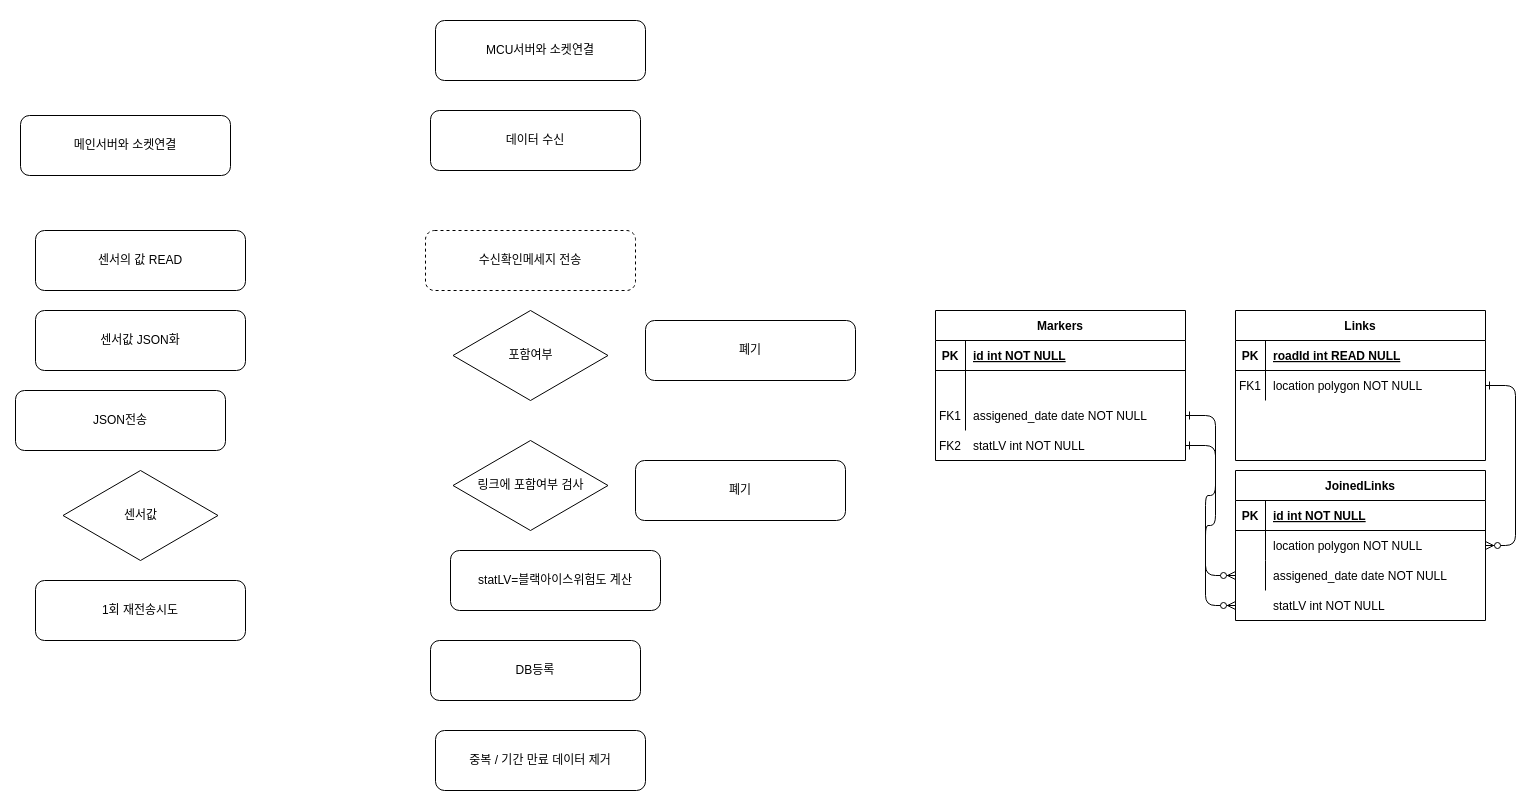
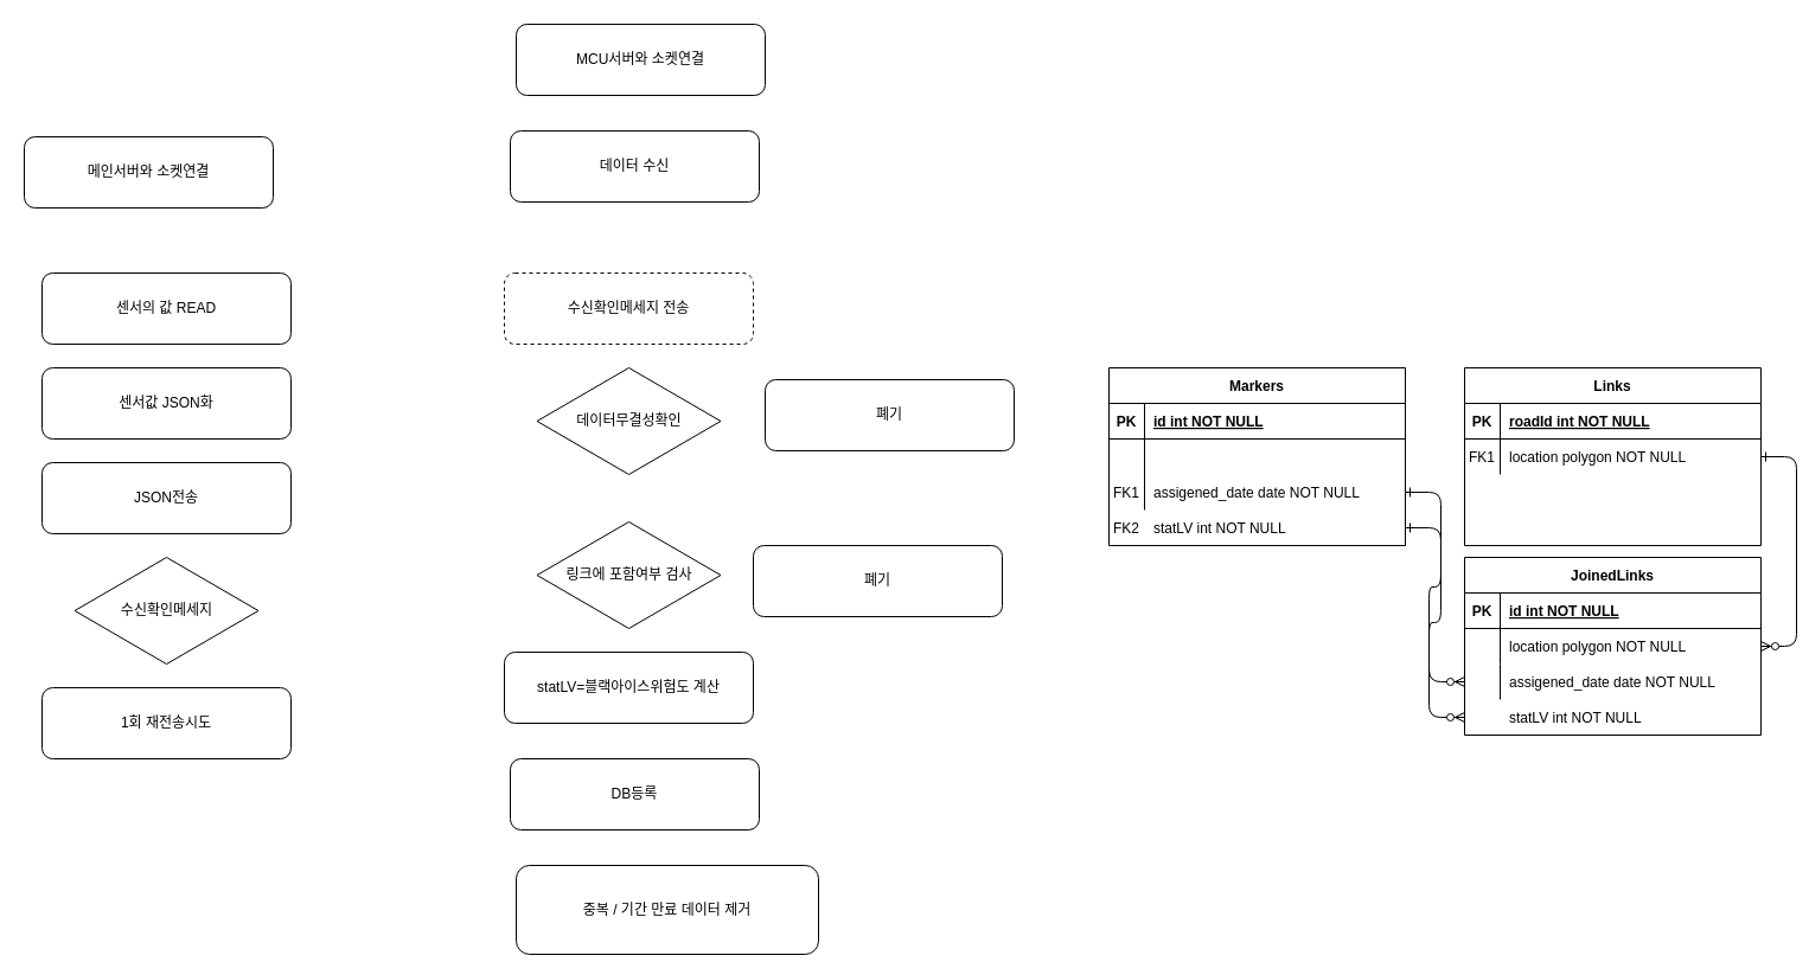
  <mxCell id="0" />
  <mxCell id="1" parent="0" />
  <mxCell id="2" value="" style="edgeStyle=entityRelationEdgeStyle;endArrow=ERzeroToMany;startArrow=ERone;endFill=1;startFill=0;exitX=1;exitY=0.5;exitDx=0;exitDy=0;" parent="1" source="7" target="14" edge="1"><mxGeometry width="100" height="100" relative="1" as="geometry"><mxPoint x="1185" y="370" as="sourcePoint" /><mxPoint x="1245" y="395" as="targetPoint" /></mxGeometry></mxCell>
  <mxCell id="3" value="Links" style="shape=table;startSize=30;container=1;collapsible=1;childLayout=tableLayout;fixedRows=1;rowLines=0;fontStyle=1;align=center;resizeLast=1;" parent="1" vertex="1"><mxGeometry x="1235" y="310" width="250" height="150" as="geometry" /></mxCell>
  <mxCell id="4" value="" style="shape=partialRectangle;collapsible=0;dropTarget=0;pointerEvents=0;fillColor=none;points=[[0,0.5],[1,0.5]];portConstraint=eastwest;top=0;left=0;right=0;bottom=1;" parent="3" vertex="1"><mxGeometry y="30" width="250" height="30" as="geometry" /></mxCell>
  <mxCell id="5" value="PK" style="shape=partialRectangle;overflow=hidden;connectable=0;fillColor=none;top=0;left=0;bottom=0;right=0;fontStyle=1;" parent="4" vertex="1"><mxGeometry width="30" height="30" as="geometry"><mxRectangle width="30" height="30" as="alternateBounds" /></mxGeometry></mxCell>
- <mxCell id="6" value="roadId int READ NULL " style="shape=partialRectangle;overflow=hidden;connectable=0;fillColor=none;top=0;left=0;bottom=0;right=0;align=left;spacingLeft=6;fontStyle=5;" parent="4" vertex="1"><mxGeometry x="30" width="220" height="30" as="geometry"><mxRectangle width="220" height="30" as="alternateBounds" /></mxGeometry></mxCell>
+ <mxCell id="6" value="roadId int NOT NULL " style="shape=partialRectangle;overflow=hidden;connectable=0;fillColor=none;top=0;left=0;bottom=0;right=0;align=left;spacingLeft=6;fontStyle=5;" parent="4" vertex="1"><mxGeometry x="30" width="220" height="30" as="geometry"><mxRectangle width="220" height="30" as="alternateBounds" /></mxGeometry></mxCell>
  <mxCell id="7" value="" style="shape=partialRectangle;collapsible=0;dropTarget=0;pointerEvents=0;fillColor=none;points=[[0,0.5],[1,0.5]];portConstraint=eastwest;top=0;left=0;right=0;bottom=0;" parent="3" vertex="1"><mxGeometry y="60" width="250" height="30" as="geometry" /></mxCell>
  <mxCell id="8" value="FK1" style="shape=partialRectangle;overflow=hidden;connectable=0;fillColor=none;top=0;left=0;bottom=0;right=0;" parent="7" vertex="1"><mxGeometry width="30" height="30" as="geometry"><mxRectangle width="30" height="30" as="alternateBounds" /></mxGeometry></mxCell>
  <mxCell id="9" value="location polygon NOT NULL" style="shape=partialRectangle;overflow=hidden;connectable=0;fillColor=none;top=0;left=0;bottom=0;right=0;align=left;spacingLeft=6;" parent="7" vertex="1"><mxGeometry x="30" width="220" height="30" as="geometry"><mxRectangle width="220" height="30" as="alternateBounds" /></mxGeometry></mxCell>
  <mxCell id="10" value="JoinedLinks" style="shape=table;startSize=30;container=1;collapsible=1;childLayout=tableLayout;fixedRows=1;rowLines=0;fontStyle=1;align=center;resizeLast=1;" parent="1" vertex="1"><mxGeometry x="1235" y="470" width="250" height="150" as="geometry" /></mxCell>
  <mxCell id="11" value="" style="shape=partialRectangle;collapsible=0;dropTarget=0;pointerEvents=0;fillColor=none;points=[[0,0.5],[1,0.5]];portConstraint=eastwest;top=0;left=0;right=0;bottom=1;" parent="10" vertex="1"><mxGeometry y="30" width="250" height="30" as="geometry" /></mxCell>
  <mxCell id="12" value="PK" style="shape=partialRectangle;overflow=hidden;connectable=0;fillColor=none;top=0;left=0;bottom=0;right=0;fontStyle=1;" parent="11" vertex="1"><mxGeometry width="30" height="30" as="geometry"><mxRectangle width="30" height="30" as="alternateBounds" /></mxGeometry></mxCell>
  <mxCell id="13" value="id int NOT NULL " style="shape=partialRectangle;overflow=hidden;connectable=0;fillColor=none;top=0;left=0;bottom=0;right=0;align=left;spacingLeft=6;fontStyle=5;" parent="11" vertex="1"><mxGeometry x="30" width="220" height="30" as="geometry"><mxRectangle width="220" height="30" as="alternateBounds" /></mxGeometry></mxCell>
  <mxCell id="14" value="" style="shape=partialRectangle;collapsible=0;dropTarget=0;pointerEvents=0;fillColor=none;points=[[0,0.5],[1,0.5]];portConstraint=eastwest;top=0;left=0;right=0;bottom=0;" parent="10" vertex="1"><mxGeometry y="60" width="250" height="30" as="geometry" /></mxCell>
  <mxCell id="15" value="" style="shape=partialRectangle;overflow=hidden;connectable=0;fillColor=none;top=0;left=0;bottom=0;right=0;" parent="14" vertex="1"><mxGeometry width="30" height="30" as="geometry"><mxRectangle width="30" height="30" as="alternateBounds" /></mxGeometry></mxCell>
  <mxCell id="16" value="location polygon NOT NULL" style="shape=partialRectangle;overflow=hidden;connectable=0;fillColor=none;top=0;left=0;bottom=0;right=0;align=left;spacingLeft=6;" parent="14" vertex="1"><mxGeometry x="30" width="220" height="30" as="geometry"><mxRectangle width="220" height="30" as="alternateBounds" /></mxGeometry></mxCell>
  <mxCell id="17" value="" style="shape=partialRectangle;collapsible=0;dropTarget=0;pointerEvents=0;fillColor=none;points=[[0,0.5],[1,0.5]];portConstraint=eastwest;top=0;left=0;right=0;bottom=0;" parent="10" vertex="1"><mxGeometry y="90" width="250" height="30" as="geometry" /></mxCell>
  <mxCell id="18" value="" style="shape=partialRectangle;overflow=hidden;connectable=0;fillColor=none;top=0;left=0;bottom=0;right=0;" parent="17" vertex="1"><mxGeometry width="30" height="30" as="geometry"><mxRectangle width="30" height="30" as="alternateBounds" /></mxGeometry></mxCell>
  <mxCell id="19" value="assigened_date date NOT NULL" style="shape=partialRectangle;overflow=hidden;connectable=0;fillColor=none;top=0;left=0;bottom=0;right=0;align=left;spacingLeft=6;" parent="17" vertex="1"><mxGeometry x="30" width="220" height="30" as="geometry"><mxRectangle width="220" height="30" as="alternateBounds" /></mxGeometry></mxCell>
  <mxCell id="20" value="" style="shape=partialRectangle;collapsible=0;dropTarget=0;pointerEvents=0;fillColor=none;points=[[0,0.5],[1,0.5]];portConstraint=eastwest;top=0;left=0;right=0;bottom=0;" vertex="1" parent="1"><mxGeometry x="1235" y="590" width="250" height="30" as="geometry" /></mxCell>
  <mxCell id="21" value="" style="shape=partialRectangle;overflow=hidden;connectable=0;fillColor=none;top=0;left=0;bottom=0;right=0;" vertex="1" parent="20"><mxGeometry width="30" height="30" as="geometry"><mxRectangle width="30" height="30" as="alternateBounds" /></mxGeometry></mxCell>
  <mxCell id="22" value="statLV int NOT NULL" style="shape=partialRectangle;overflow=hidden;connectable=0;fillColor=none;top=0;left=0;bottom=0;right=0;align=left;spacingLeft=6;" vertex="1" parent="20"><mxGeometry x="30" width="220" height="30" as="geometry"><mxRectangle width="220" height="30" as="alternateBounds" /></mxGeometry></mxCell>
  <mxCell id="23" value="Markers" style="shape=table;startSize=30;container=1;collapsible=1;childLayout=tableLayout;fixedRows=1;rowLines=0;fontStyle=1;align=center;resizeLast=1;" vertex="1" parent="1"><mxGeometry x="935" y="310" width="250" height="150" as="geometry" /></mxCell>
  <mxCell id="24" value="" style="shape=partialRectangle;collapsible=0;dropTarget=0;pointerEvents=0;fillColor=none;points=[[0,0.5],[1,0.5]];portConstraint=eastwest;top=0;left=0;right=0;bottom=1;" vertex="1" parent="23"><mxGeometry y="30" width="250" height="30" as="geometry" /></mxCell>
  <mxCell id="25" value="PK" style="shape=partialRectangle;overflow=hidden;connectable=0;fillColor=none;top=0;left=0;bottom=0;right=0;fontStyle=1;" vertex="1" parent="24"><mxGeometry width="30" height="30" as="geometry"><mxRectangle width="30" height="30" as="alternateBounds" /></mxGeometry></mxCell>
  <mxCell id="26" value="id int NOT NULL " style="shape=partialRectangle;overflow=hidden;connectable=0;fillColor=none;top=0;left=0;bottom=0;right=0;align=left;spacingLeft=6;fontStyle=5;" vertex="1" parent="24"><mxGeometry x="30" width="220" height="30" as="geometry"><mxRectangle width="220" height="30" as="alternateBounds" /></mxGeometry></mxCell>
  <mxCell id="27" value="" style="shape=partialRectangle;collapsible=0;dropTarget=0;pointerEvents=0;fillColor=none;points=[[0,0.5],[1,0.5]];portConstraint=eastwest;top=0;left=0;right=0;bottom=0;" vertex="1" parent="23"><mxGeometry y="60" width="250" height="30" as="geometry" /></mxCell>
  <mxCell id="28" value="" style="shape=partialRectangle;overflow=hidden;connectable=0;fillColor=none;top=0;left=0;bottom=0;right=0;" vertex="1" parent="27"><mxGeometry width="30" height="30" as="geometry"><mxRectangle width="30" height="30" as="alternateBounds" /></mxGeometry></mxCell>
  <mxCell id="29" value="" style="shape=partialRectangle;collapsible=0;dropTarget=0;pointerEvents=0;fillColor=none;points=[[0,0.5],[1,0.5]];portConstraint=eastwest;top=0;left=0;right=0;bottom=0;" vertex="1" parent="23"><mxGeometry y="90" width="250" height="30" as="geometry" /></mxCell>
  <mxCell id="30" value="FK1" style="shape=partialRectangle;overflow=hidden;connectable=0;fillColor=none;top=0;left=0;bottom=0;right=0;" vertex="1" parent="29"><mxGeometry width="30" height="30" as="geometry"><mxRectangle width="30" height="30" as="alternateBounds" /></mxGeometry></mxCell>
  <mxCell id="31" value="assigened_date date NOT NULL" style="shape=partialRectangle;overflow=hidden;connectable=0;fillColor=none;top=0;left=0;bottom=0;right=0;align=left;spacingLeft=6;" vertex="1" parent="29"><mxGeometry x="30" width="220" height="30" as="geometry"><mxRectangle width="220" height="30" as="alternateBounds" /></mxGeometry></mxCell>
  <mxCell id="32" value="" style="shape=partialRectangle;collapsible=0;dropTarget=0;pointerEvents=0;fillColor=none;points=[[0,0.5],[1,0.5]];portConstraint=eastwest;top=0;left=0;right=0;bottom=0;" vertex="1" parent="1"><mxGeometry x="935" y="430" width="250" height="30" as="geometry" /></mxCell>
  <mxCell id="33" value="" style="shape=partialRectangle;overflow=hidden;connectable=0;fillColor=none;top=0;left=0;bottom=0;right=0;" vertex="1" parent="32"><mxGeometry width="30" height="30" as="geometry"><mxRectangle width="30" height="30" as="alternateBounds" /></mxGeometry></mxCell>
  <mxCell id="34" value="statLV int NOT NULL" style="shape=partialRectangle;overflow=hidden;connectable=0;fillColor=none;top=0;left=0;bottom=0;right=0;align=left;spacingLeft=6;" vertex="1" parent="32"><mxGeometry x="30" width="220" height="30" as="geometry"><mxRectangle width="220" height="30" as="alternateBounds" /></mxGeometry></mxCell>
  <mxCell id="35" value="FK2" style="shape=partialRectangle;overflow=hidden;connectable=0;fillColor=none;top=0;left=0;bottom=0;right=0;" vertex="1" parent="1"><mxGeometry x="925" y="410" width="50" height="70" as="geometry"><mxRectangle width="30" height="30" as="alternateBounds" /></mxGeometry></mxCell>
  <mxCell id="36" value="" style="edgeStyle=entityRelationEdgeStyle;endArrow=ERzeroToMany;startArrow=ERone;endFill=1;startFill=0;entryX=0;entryY=0.5;entryDx=0;entryDy=0;exitX=1;exitY=0.5;exitDx=0;exitDy=0;" edge="1" parent="1" source="29" target="17"><mxGeometry width="100" height="100" relative="1" as="geometry"><mxPoint x="935" y="410" as="sourcePoint" /><mxPoint x="1495" y="555" as="targetPoint" /></mxGeometry></mxCell>
  <mxCell id="37" value="" style="edgeStyle=entityRelationEdgeStyle;endArrow=ERzeroToMany;startArrow=ERone;endFill=1;startFill=0;entryX=0;entryY=0.5;entryDx=0;entryDy=0;exitX=1;exitY=0.5;exitDx=0;exitDy=0;" edge="1" parent="1" source="32" target="20"><mxGeometry width="100" height="100" relative="1" as="geometry"><mxPoint x="945" y="420" as="sourcePoint" /><mxPoint x="1245" y="585" as="targetPoint" /></mxGeometry></mxCell>
  <mxCell id="38" value="센서값 JSON화" style="rounded=1;whiteSpace=wrap;html=1;strokeColor=default;fontFamily=Helvetica;fontSize=12;fontColor=default;fillColor=none;" vertex="1" parent="1"><mxGeometry x="35" y="310" width="210" height="60" as="geometry" /></mxCell>
  <mxCell id="39" value="1회 재전송시도" style="rounded=1;whiteSpace=wrap;html=1;strokeColor=default;fontFamily=Helvetica;fontSize=12;fontColor=default;fillColor=none;" vertex="1" parent="1"><mxGeometry x="35" y="580" width="210" height="60" as="geometry" /></mxCell>
- <mxCell id="40" value="JSON전송" style="rounded=1;whiteSpace=wrap;html=1;strokeColor=default;fontFamily=Helvetica;fontSize=12;fontColor=default;fillColor=none;" vertex="1" parent="1"><mxGeometry x="15" y="390" width="210" height="60" as="geometry" /></mxCell>
+ <mxCell id="40" value="JSON전송" style="rounded=1;whiteSpace=wrap;html=1;strokeColor=default;fontFamily=Helvetica;fontSize=12;fontColor=default;fillColor=none;" vertex="1" parent="1"><mxGeometry x="35" y="390" width="210" height="60" as="geometry" /></mxCell>
  <mxCell id="41" value="메인서버와 소켓연결" style="rounded=1;whiteSpace=wrap;html=1;strokeColor=default;fontFamily=Helvetica;fontSize=12;fontColor=default;fillColor=none;" vertex="1" parent="1"><mxGeometry x="20" y="115" width="210" height="60" as="geometry" /></mxCell>
  <mxCell id="42" value="센서의 값 READ" style="rounded=1;whiteSpace=wrap;html=1;strokeColor=default;fontFamily=Helvetica;fontSize=12;fontColor=default;fillColor=none;" vertex="1" parent="1"><mxGeometry x="35" y="230" width="210" height="60" as="geometry" /></mxCell>
- <mxCell id="43" value="센서값" style="rhombus;whiteSpace=wrap;html=1;strokeColor=default;fontFamily=Helvetica;fontSize=12;fontColor=default;fillColor=none;" vertex="1" parent="1"><mxGeometry x="62.5" y="470" width="155" height="90" as="geometry" /></mxCell>
- <mxCell id="44" value="statLV=블랙아이스위험도 계산" style="rounded=1;whiteSpace=wrap;html=1;strokeColor=default;fontFamily=Helvetica;fontSize=12;fontColor=default;fillColor=none;" vertex="1" parent="1"><mxGeometry x="450" y="550" width="210" height="60" as="geometry" /></mxCell>
+ <mxCell id="43" value="수신확인메세지" style="rhombus;whiteSpace=wrap;html=1;strokeColor=default;fontFamily=Helvetica;fontSize=12;fontColor=default;fillColor=none;" vertex="1" parent="1"><mxGeometry x="62.5" y="470" width="155" height="90" as="geometry" /></mxCell>
+ <mxCell id="44" value="statLV=블랙아이스위험도 계산" style="rounded=1;whiteSpace=wrap;html=1;strokeColor=default;fontFamily=Helvetica;fontSize=12;fontColor=default;fillColor=none;" vertex="1" parent="1"><mxGeometry x="425" y="550" width="210" height="60" as="geometry" /></mxCell>
  <mxCell id="45" value="폐기" style="rounded=1;whiteSpace=wrap;html=1;strokeColor=default;fontFamily=Helvetica;fontSize=12;fontColor=default;fillColor=none;" vertex="1" parent="1"><mxGeometry x="645" y="320" width="210" height="60" as="geometry" /></mxCell>
  <mxCell id="46" value="MCU서버와 소켓연결" style="rounded=1;whiteSpace=wrap;html=1;strokeColor=default;fontFamily=Helvetica;fontSize=12;fontColor=default;fillColor=none;" vertex="1" parent="1"><mxGeometry x="435" y="20" width="210" height="60" as="geometry" /></mxCell>
  <mxCell id="47" value="수신확인메세지 전송" style="rounded=1;whiteSpace=wrap;html=1;strokeColor=default;fontFamily=Helvetica;fontSize=12;fontColor=default;fillColor=none;dashed=1;" vertex="1" parent="1"><mxGeometry x="425" y="230" width="210" height="60" as="geometry" /></mxCell>
- <mxCell id="48" value="포함여부" style="rhombus;whiteSpace=wrap;html=1;strokeColor=default;fontFamily=Helvetica;fontSize=12;fontColor=default;fillColor=none;" vertex="1" parent="1"><mxGeometry x="452.5" y="310" width="155" height="90" as="geometry" /></mxCell>
+ <mxCell id="48" value="데이터무결성확인" style="rhombus;whiteSpace=wrap;html=1;strokeColor=default;fontFamily=Helvetica;fontSize=12;fontColor=default;fillColor=none;" vertex="1" parent="1"><mxGeometry x="452.5" y="310" width="155" height="90" as="geometry" /></mxCell>
  <mxCell id="49" value="링크에 포함여부 검사" style="rhombus;whiteSpace=wrap;html=1;strokeColor=default;fontFamily=Helvetica;fontSize=12;fontColor=default;fillColor=none;" vertex="1" parent="1"><mxGeometry x="452.5" y="440" width="155" height="90" as="geometry" /></mxCell>
  <mxCell id="50" value="폐기" style="rounded=1;whiteSpace=wrap;html=1;strokeColor=default;fontFamily=Helvetica;fontSize=12;fontColor=default;fillColor=none;" vertex="1" parent="1"><mxGeometry x="635" y="460" width="210" height="60" as="geometry" /></mxCell>
  <mxCell id="51" value="DB등록" style="rounded=1;whiteSpace=wrap;html=1;strokeColor=default;fontFamily=Helvetica;fontSize=12;fontColor=default;fillColor=none;" vertex="1" parent="1"><mxGeometry x="430" y="640" width="210" height="60" as="geometry" /></mxCell>
- <mxCell id="52" value="중복 / 기간 만료 데이터 제거" style="rounded=1;whiteSpace=wrap;html=1;strokeColor=default;fontFamily=Helvetica;fontSize=12;fontColor=default;fillColor=none;" vertex="1" parent="1"><mxGeometry x="435" y="730" width="210" height="60" as="geometry" /></mxCell>
+ <mxCell id="52" value="중복 / 기간 만료 데이터 제거" style="rounded=1;whiteSpace=wrap;html=1;strokeColor=default;fontFamily=Helvetica;fontSize=12;fontColor=default;fillColor=none;" vertex="1" parent="1"><mxGeometry x="435" y="730" width="255" height="75" as="geometry" /></mxCell>
  <mxCell id="53" value="데이터 수신" style="rounded=1;whiteSpace=wrap;html=1;strokeColor=default;fontFamily=Helvetica;fontSize=12;fontColor=default;fillColor=none;" vertex="1" parent="1"><mxGeometry x="430" y="110" width="210" height="60" as="geometry" /></mxCell>
